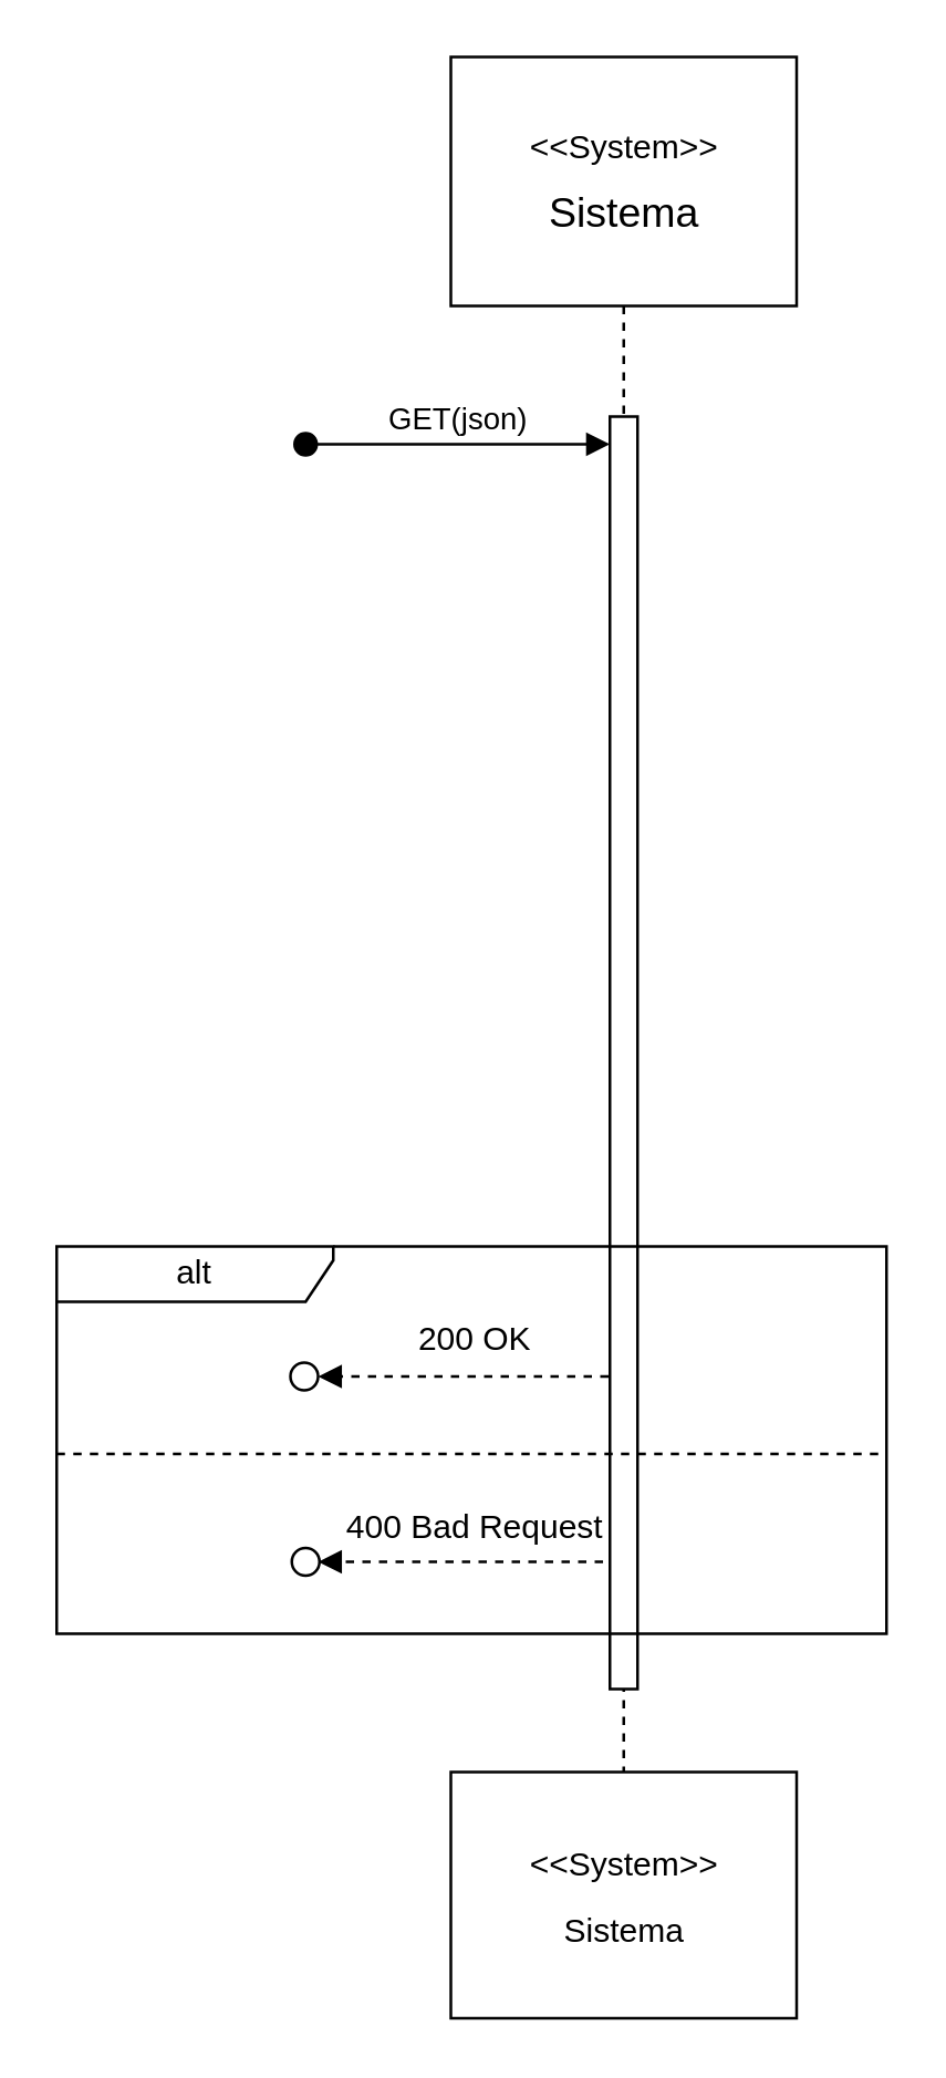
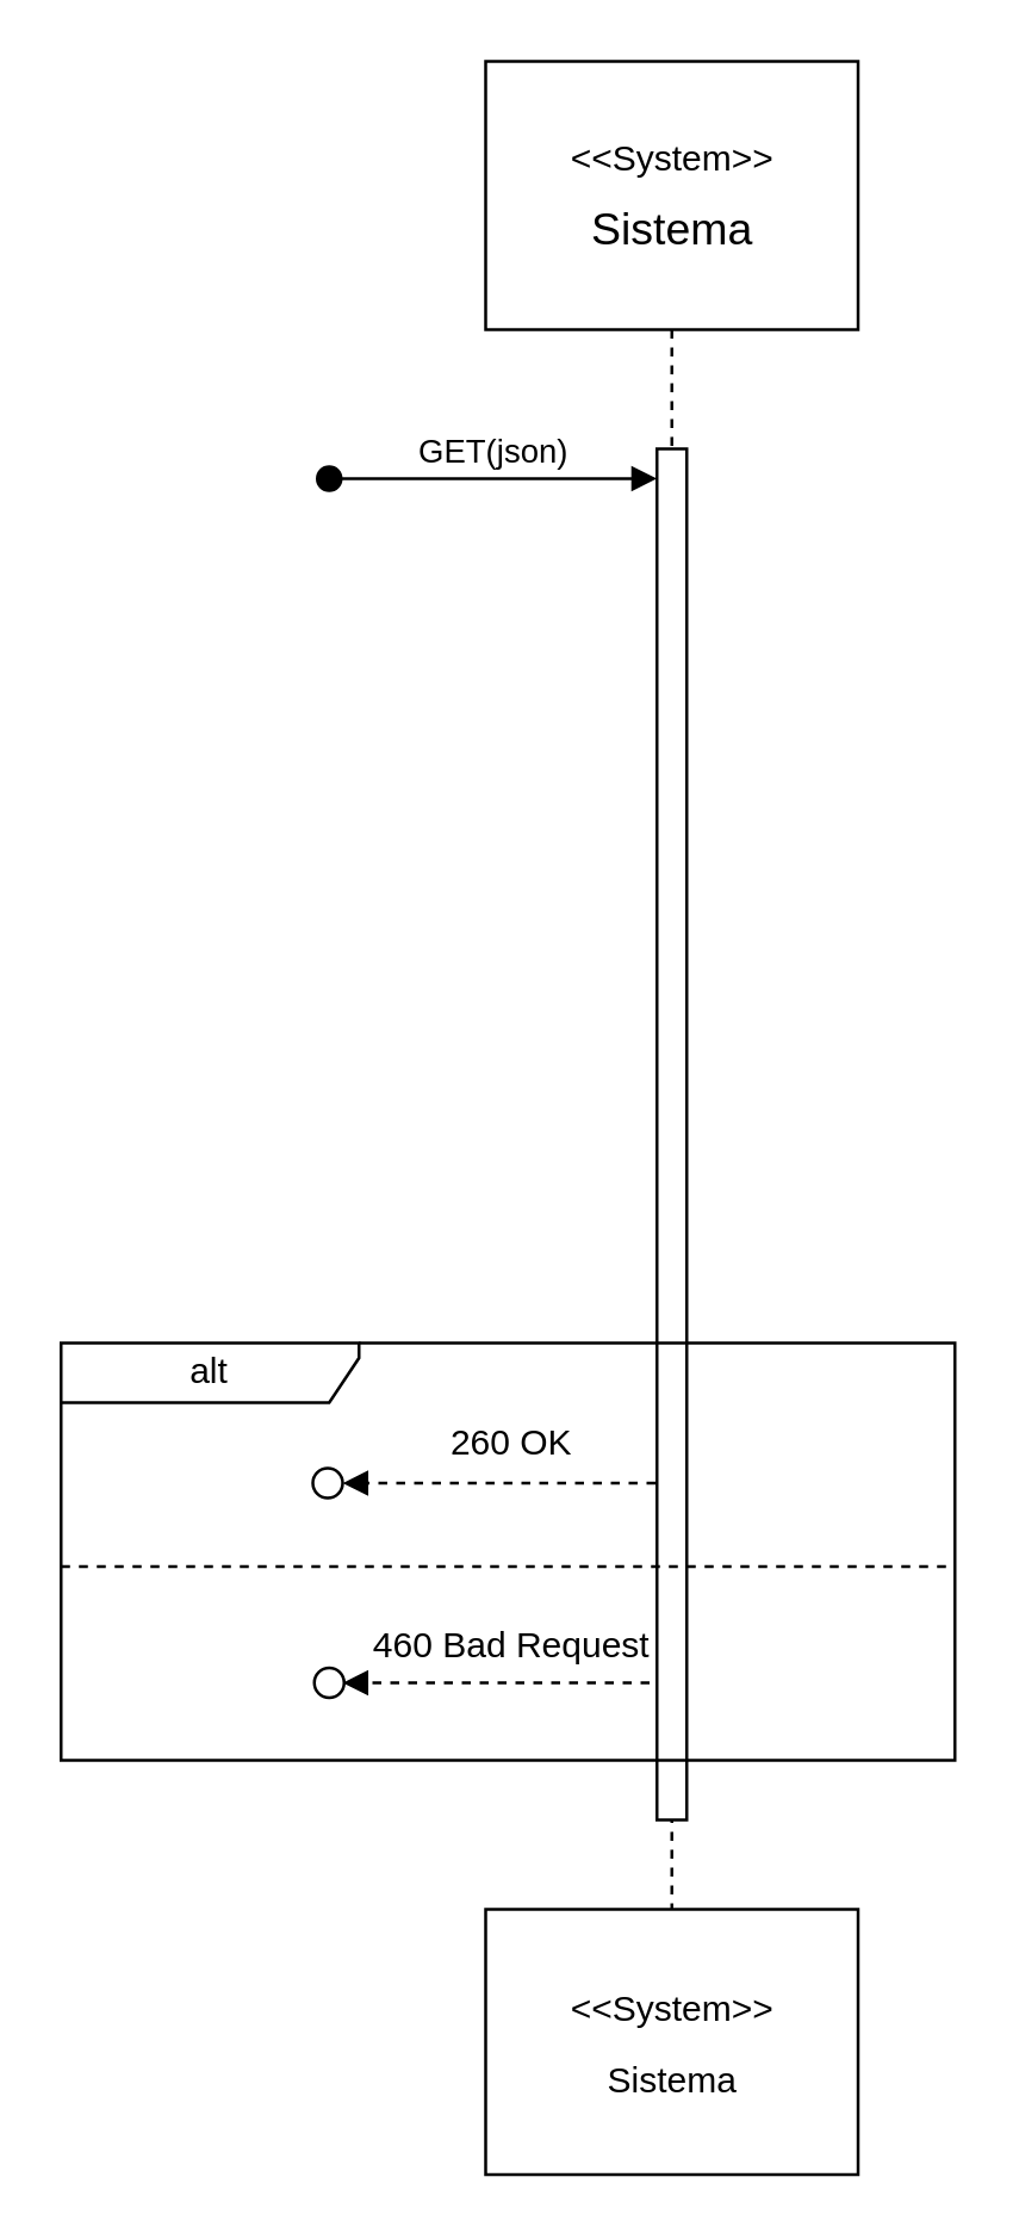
  <mxCell id="0" />
  <mxCell id="1" parent="0" />
  <mxCell id="2" value="&lt;p style=&quot;line-height: 100%;&quot;&gt;&amp;lt;&amp;lt;System&amp;gt;&amp;gt;&lt;/p&gt;&lt;p style=&quot;line-height: 100%;&quot;&gt;&lt;span style=&quot;font-size: 15px;&quot;&gt;Sistema&lt;/span&gt;&lt;/p&gt;" style="shape=umlLifeline;perimeter=lifelinePerimeter;whiteSpace=wrap;html=1;container=1;dropTarget=0;collapsible=0;recursiveResize=0;outlineConnect=0;portConstraint=eastwest;newEdgeStyle={&quot;curved&quot;:0,&quot;rounded&quot;:0};size=90;" parent="1" vertex="1"><mxGeometry x="162.5" y="20" width="125" height="690" as="geometry" /></mxCell>
  <mxCell id="3" value="" style="html=1;points=[[0,0,0,0,5],[0,1,0,0,-5],[1,0,0,0,5],[1,1,0,0,-5]];perimeter=orthogonalPerimeter;outlineConnect=0;targetShapes=umlLifeline;portConstraint=eastwest;newEdgeStyle={&quot;curved&quot;:0,&quot;rounded&quot;:0};" parent="1" vertex="1"><mxGeometry x="220" y="150" width="10" height="460" as="geometry" /></mxCell>
  <mxCell id="4" value="GET(json)" style="html=1;verticalAlign=bottom;startArrow=oval;startFill=1;endArrow=block;startSize=8;curved=0;rounded=0;" parent="1" edge="1"><mxGeometry width="60" relative="1" as="geometry"><mxPoint x="110" y="160" as="sourcePoint" /><mxPoint x="220" y="160" as="targetPoint" /><mxPoint as="offset" /></mxGeometry></mxCell>
  <mxCell id="5" value="&lt;p style=&quot;line-height: 100%;&quot;&gt;&amp;lt;&amp;lt;System&amp;gt;&amp;gt;&lt;/p&gt;&lt;p style=&quot;line-height: 100%;&quot;&gt;Sistema&lt;br&gt;&lt;/p&gt;" style="shape=umlLifeline;perimeter=lifelinePerimeter;whiteSpace=wrap;html=1;container=1;dropTarget=0;collapsible=0;recursiveResize=0;outlineConnect=0;portConstraint=eastwest;newEdgeStyle={&quot;curved&quot;:0,&quot;rounded&quot;:0};size=90;" parent="1" vertex="1"><mxGeometry x="162.5" y="640" width="125" height="89" as="geometry" /></mxCell>
  <mxCell id="6" value="alt" style="shape=umlFrame;whiteSpace=wrap;html=1;pointerEvents=0;recursiveResize=0;container=1;collapsible=0;width=100;height=20;" parent="1" vertex="1"><mxGeometry x="20" y="450" width="300" height="140" as="geometry" /></mxCell>
  <mxCell id="7" value="" style="line;strokeWidth=1;dashed=1;labelPosition=center;verticalLabelPosition=bottom;align=left;verticalAlign=top;spacingLeft=20;spacingTop=15;html=1;whiteSpace=wrap;" parent="6" vertex="1"><mxGeometry y="70" width="300" height="10" as="geometry" /></mxCell>
- <mxCell id="8" value="400&amp;nbsp;Bad Request" style="text;html=1;align=center;verticalAlign=middle;resizable=0;points=[];autosize=1;strokeColor=none;fillColor=none;" parent="6" vertex="1"><mxGeometry x="90.5" y="87" width="120" height="30" as="geometry" /></mxCell>
+ <mxCell id="8" value="460&amp;nbsp;Bad Request" style="text;html=1;align=center;verticalAlign=middle;resizable=0;points=[];autosize=1;strokeColor=none;fillColor=none;" parent="6" vertex="1"><mxGeometry x="90.5" y="87" width="120" height="30" as="geometry" /></mxCell>
  <mxCell id="9" value="" style="html=1;verticalAlign=bottom;labelBackgroundColor=none;endArrow=block;endFill=1;dashed=1;rounded=0;entryX=1;entryY=0.5;entryDx=0;entryDy=0;" parent="6" edge="1"><mxGeometry width="160" relative="1" as="geometry"><mxPoint x="197.5" y="114" as="sourcePoint" /><mxPoint x="94.5" y="114" as="targetPoint" /><Array as="points"><mxPoint x="127.5" y="114" /></Array></mxGeometry></mxCell>
  <mxCell id="10" value="" style="ellipse;html=1;" parent="6" vertex="1"><mxGeometry x="85" y="109" width="10" height="10" as="geometry" /></mxCell>
  <mxCell id="11" value="" style="ellipse;html=1;" parent="6" vertex="1"><mxGeometry x="84.5" y="42" width="10" height="10" as="geometry" /></mxCell>
  <mxCell id="12" value="" style="html=1;verticalAlign=bottom;labelBackgroundColor=none;endArrow=block;endFill=1;dashed=1;rounded=0;entryX=1;entryY=0.5;entryDx=0;entryDy=0;" parent="6" edge="1"><mxGeometry width="160" relative="1" as="geometry"><mxPoint x="199.5" y="47" as="sourcePoint" /><mxPoint x="94.5" y="47" as="targetPoint" /></mxGeometry></mxCell>
- <mxCell id="13" value="200 OK" style="text;html=1;align=center;verticalAlign=middle;resizable=0;points=[];autosize=1;strokeColor=none;fillColor=none;" parent="6" vertex="1"><mxGeometry x="120.5" y="19" width="60" height="30" as="geometry" /></mxCell>
+ <mxCell id="13" value="260 OK" style="text;html=1;align=center;verticalAlign=middle;resizable=0;points=[];autosize=1;strokeColor=none;fillColor=none;" parent="6" vertex="1"><mxGeometry x="120.5" y="19" width="60" height="30" as="geometry" /></mxCell>
